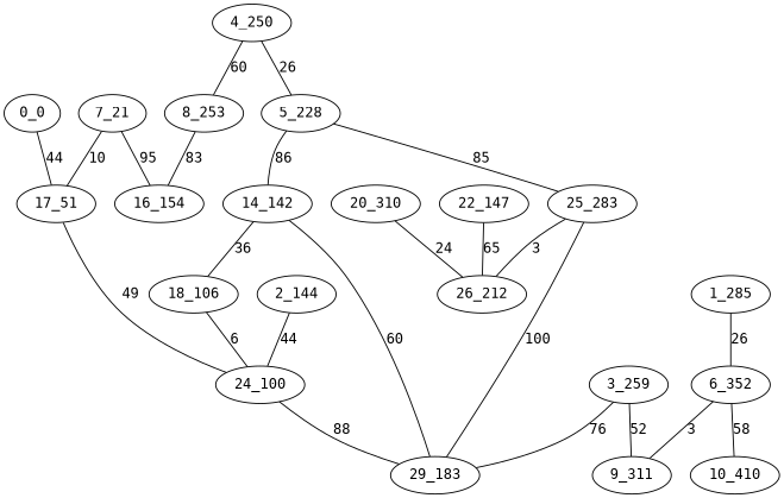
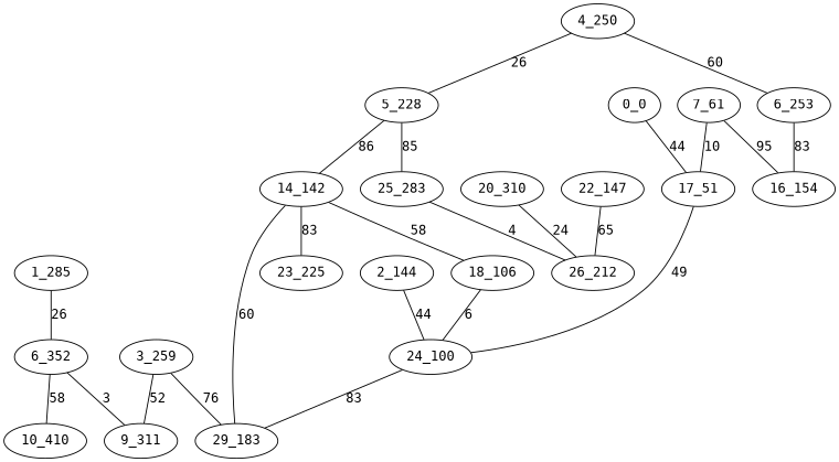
  graph {
    fontname="DejaVu Sans Mono"
    node [fontname="DejaVu Sans Mono"]
    edge [fontname="DejaVu Sans Mono"]
    n1 [label="0_0"]
    n2 [label="17_51"]
    n3 [label="24_100"]
    n4 [label="1_285"]
    n5 [label="6_352"]
    n6 [label="3_259"]
    n7 [label="9_311"]
    n8 [label="29_183"]
    n9 [label="2_144"]
    n10 [label="4_250"]
    n11 [label="5_228"]
-   n12 [label="8_253"]
+   n12 [label="6_253"]
    n13 [label="14_142"]
    n14 [label="25_283"]
    n15 [label="16_154"]
    n16 [label="18_106"]
+   n17 [label="23_225"]
    n18 [label="26_212"]
    n19 [label="10_410"]
-   n20 [label="7_21"]
+   n20 [label="7_61"]
    n21 [label="22_147"]
    n22 [label="20_310"]
    n1 -- n2 [label=44]
    n2 -- n3 [label=49]
-   n3 -- n8 [label=88]
+   n3 -- n8 [label=83]
    n4 -- n5 [label=26]
    n5 -- n7 [label=3]
    n5 -- n19 [label=58]
    n6 -- n7 [label=52]
    n6 -- n8 [label=76]
    n9 -- n3 [label=44]
    n10 -- n11 [label=26]
    n10 -- n12 [label=60]
    n11 -- n13 [label=86]
    n11 -- n14 [label=85]
    n12 -- n15 [label=83]
    n13 -- n8 [label=60]
-   n13 -- n16 [label=36]
-   n14 -- n8 [label=100]
-   n14 -- n18 [label=3]
+   n13 -- n16 [label=58]
+   n13 -- n17 [label=83]
+   n14 -- n18 [label=4]
    n16 -- n3 [label=6]
    n20 -- n2 [label=10]
    n20 -- n15 [label=95]
    n21 -- n18 [label=65]
    n22 -- n18 [label=24]
  }
